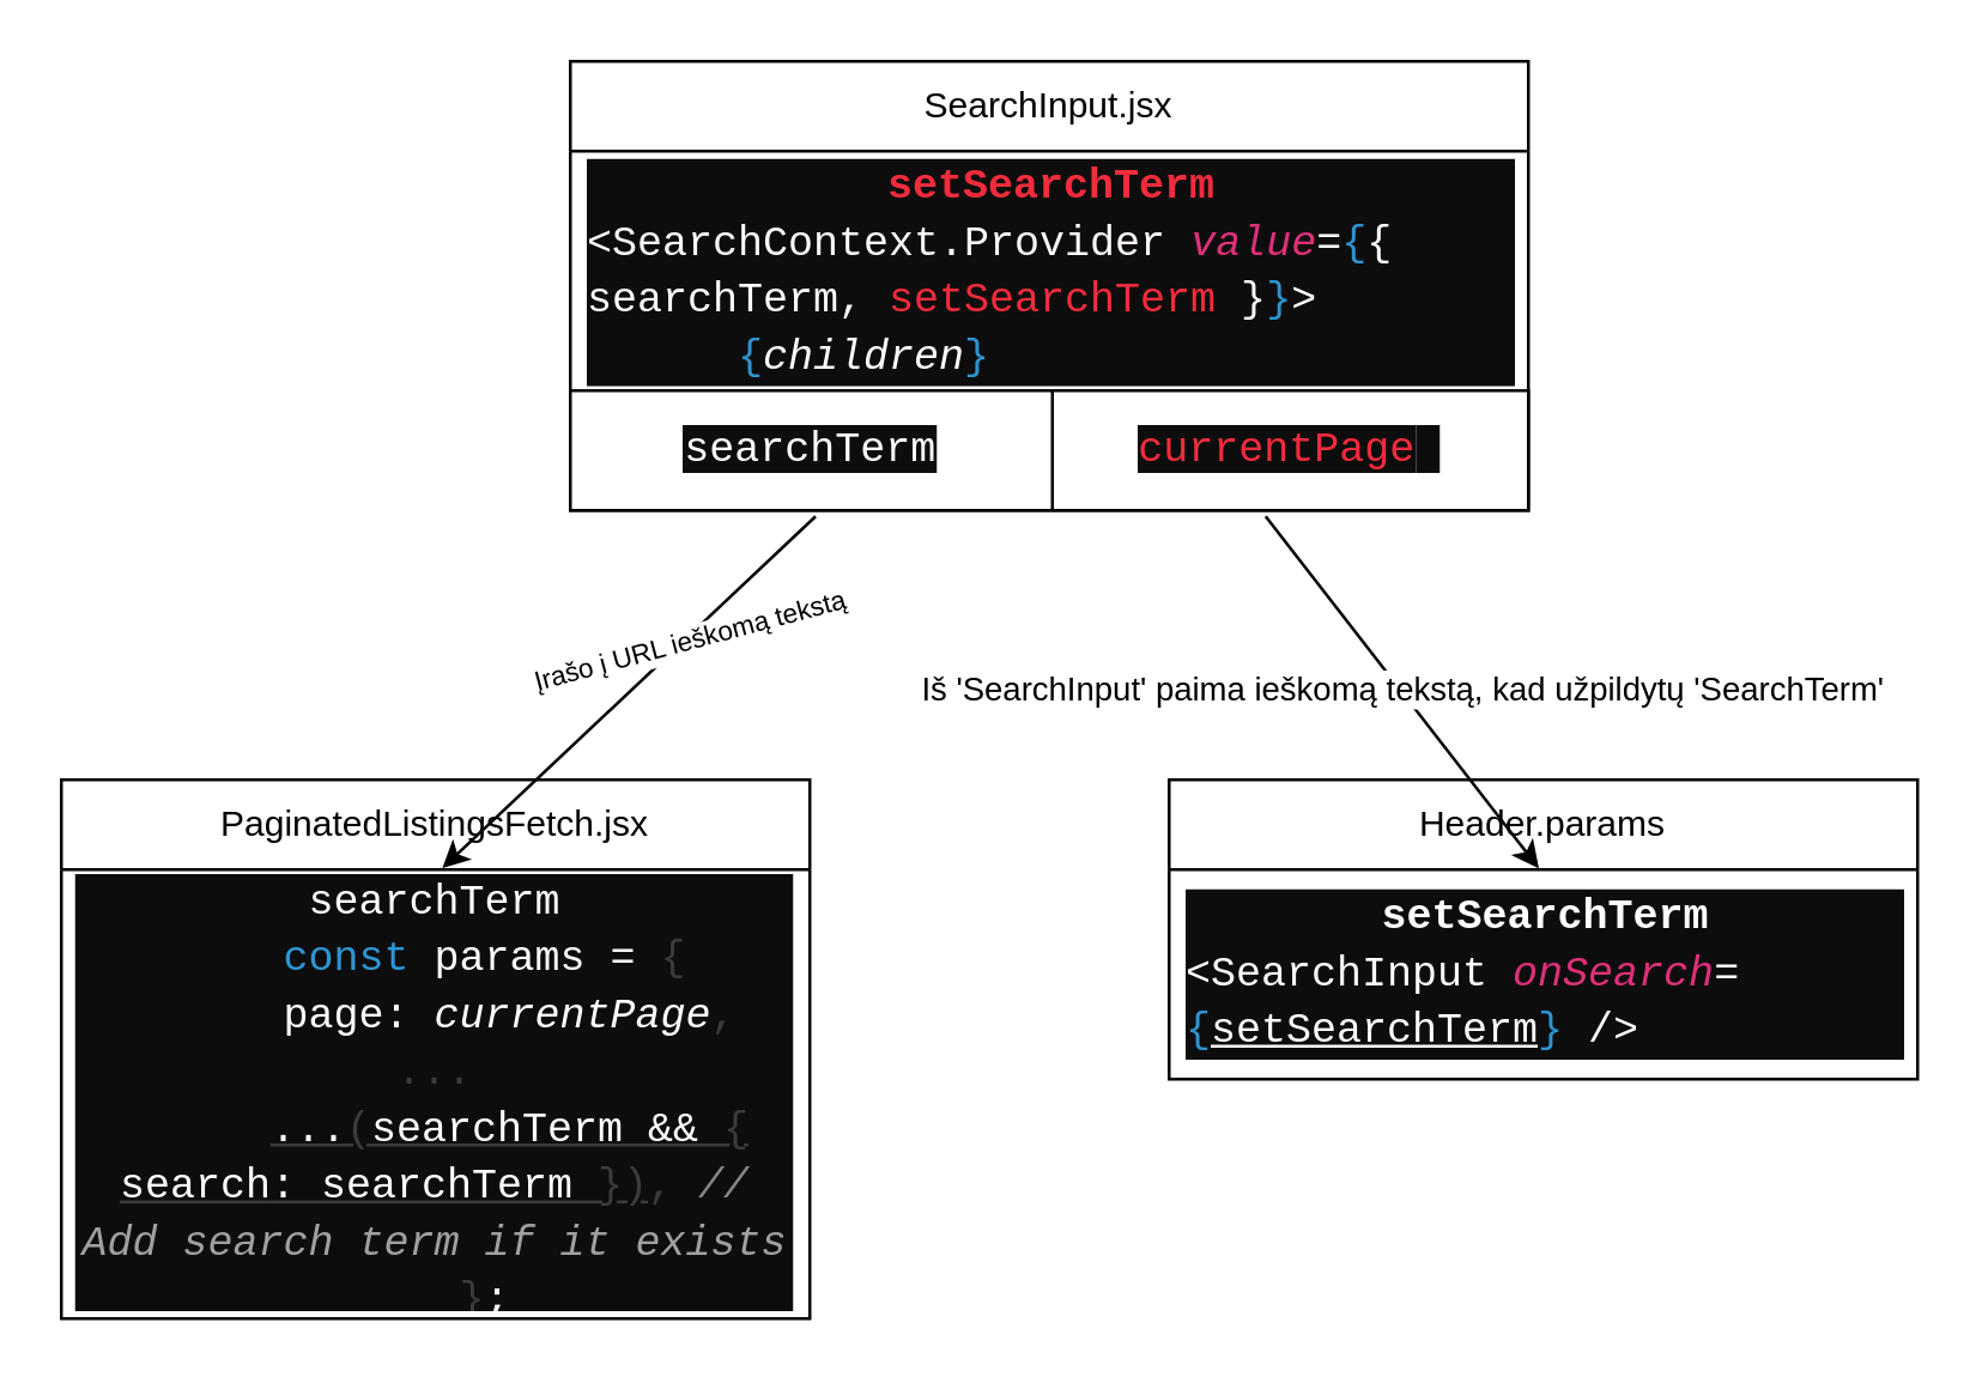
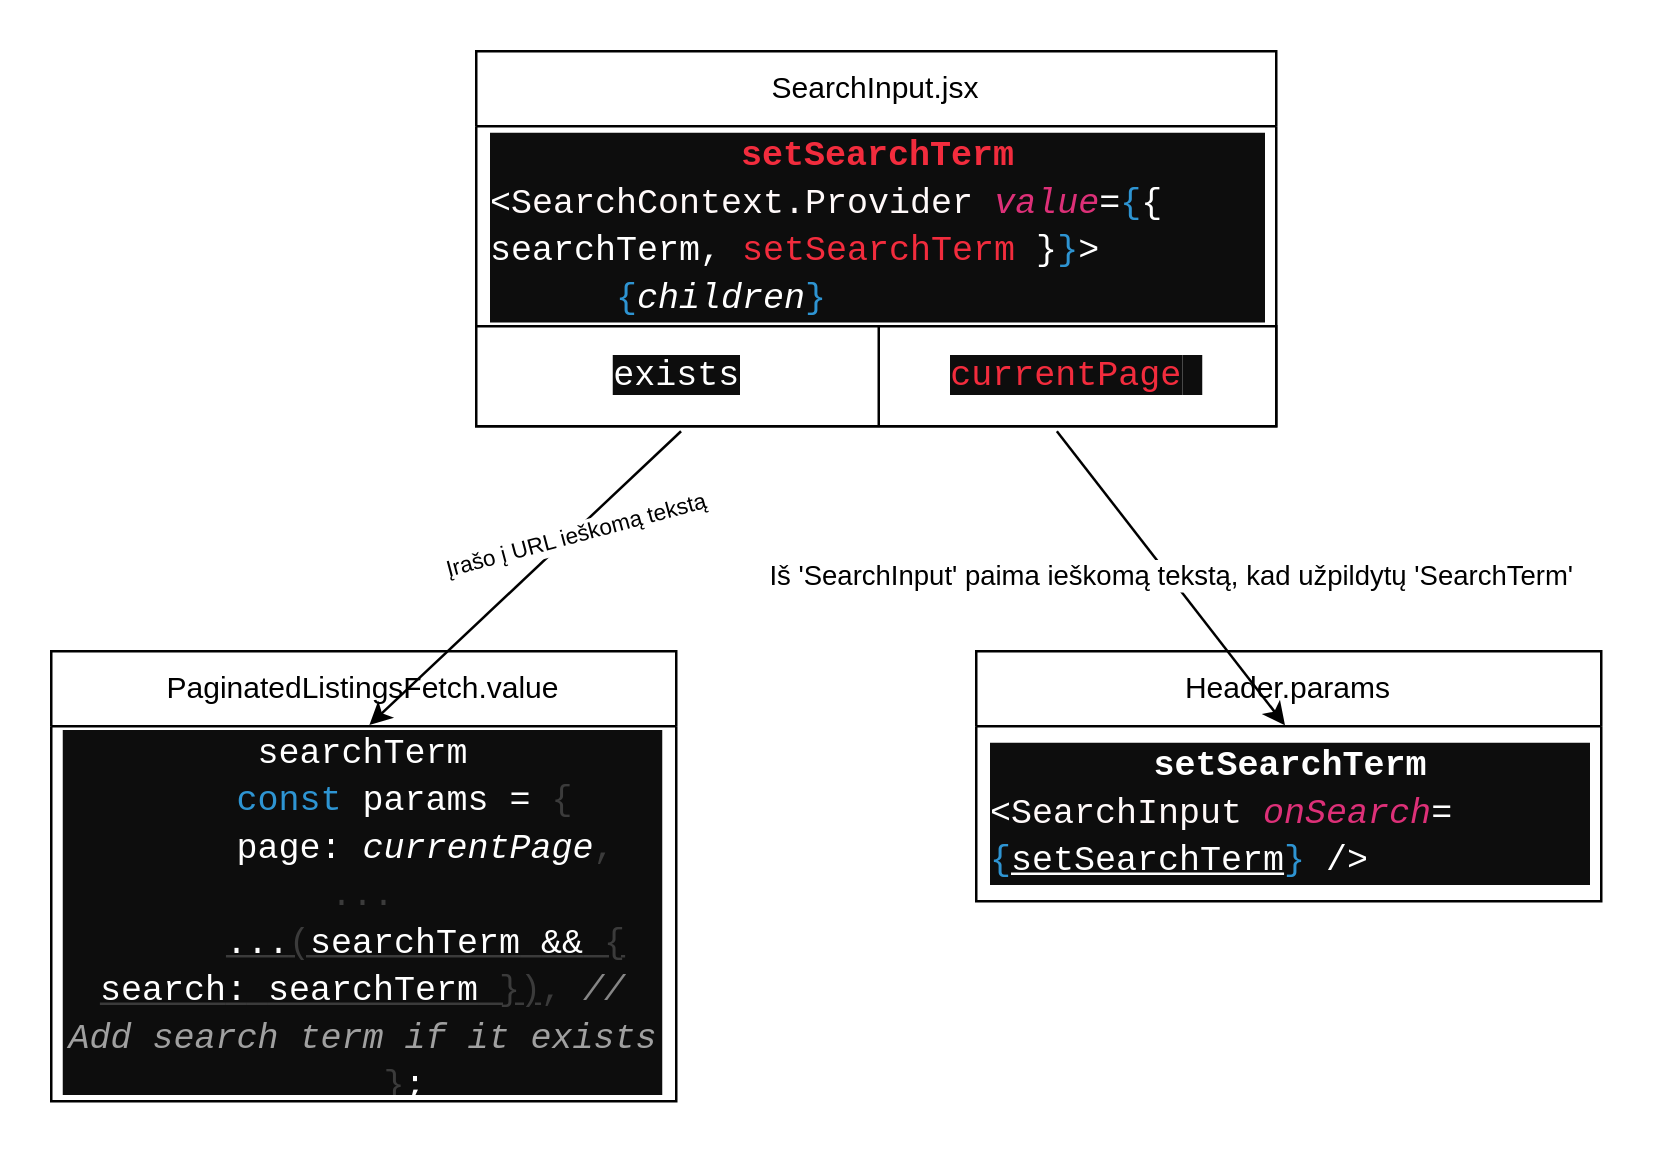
  <mxCell id="0" />
  <mxCell id="1" parent="0" />
  <mxCell id="2" value="SearchInput.jsx" style="swimlane;fontStyle=0;childLayout=stackLayout;horizontal=1;startSize=30;horizontalStack=0;resizeParent=1;resizeParentMax=0;resizeLast=0;collapsible=1;marginBottom=0;whiteSpace=wrap;html=1;" vertex="1" parent="1"><mxGeometry y="20" width="320" height="150" as="geometry" x="190" /></mxCell>
  <mxCell id="3" value="&lt;div style=&quot;text-align: center; color: rgb(59, 59, 59); background-color: rgb(13, 13, 13); font-family: Consolas, &amp;quot;Courier New&amp;quot;, monospace; font-size: 14px; line-height: 19px;&quot;&gt;&lt;span style=&quot;color: #f22c3d;&quot;&gt;&lt;b&gt;setSearchTerm&lt;/b&gt;&lt;/span&gt;&lt;/div&gt;&lt;div style=&quot;color: rgb(59, 59, 59); background-color: rgb(13, 13, 13); font-family: Consolas, &amp;quot;Courier New&amp;quot;, monospace; font-size: 14px; line-height: 19px;&quot;&gt;&lt;div style=&quot;line-height: 19px;&quot;&gt;&lt;div&gt;&lt;span style=&quot;color: #ffffff;&quot;&gt;&amp;lt;&lt;/span&gt;&lt;span style=&quot;color: #fff9f9;&quot;&gt;SearchContext.Provider&lt;/span&gt;&lt;span style=&quot;color: #ffffff;&quot;&gt; &lt;/span&gt;&lt;span style=&quot;color: #dd3078;font-style: italic;&quot;&gt;value&lt;/span&gt;&lt;span style=&quot;color: #ffffff;&quot;&gt;=&lt;/span&gt;&lt;span style=&quot;color: #2e94d2;&quot;&gt;{&lt;/span&gt;&lt;span style=&quot;color: #ffffff;&quot;&gt;{ &lt;/span&gt;&lt;span style=&quot;color: #ffffff;&quot;&gt;searchTerm&lt;/span&gt;&lt;span style=&quot;color: #ffffff;&quot;&gt;, &lt;/span&gt;&lt;span style=&quot;color: #f22c3d;&quot;&gt;setSearchTerm&lt;/span&gt;&lt;span style=&quot;color: #ffffff;&quot;&gt; }&lt;/span&gt;&lt;span style=&quot;color: #2e94d2;&quot;&gt;}&lt;/span&gt;&lt;span style=&quot;color: #ffffff;&quot;&gt;&amp;gt;&lt;/span&gt;&lt;/div&gt;&lt;div&gt;&lt;span style=&quot;color: #ffffff;&quot;&gt;&amp;nbsp; &amp;nbsp; &amp;nbsp; &lt;/span&gt;&lt;span style=&quot;color: #2e94d2;&quot;&gt;{&lt;/span&gt;&lt;span style=&quot;color: #ffffff;font-style: italic;&quot;&gt;children&lt;/span&gt;&lt;span style=&quot;color: #2e94d2;&quot;&gt;}&lt;/span&gt;&lt;/div&gt;&lt;div&gt;&lt;span style=&quot;color: #ffffff;&quot;&gt;&amp;nbsp; &amp;nbsp; &amp;lt;/&lt;/span&gt;&lt;span style=&quot;color: #fff9f9;&quot;&gt;SearchContext.Provider&lt;/span&gt;&lt;span style=&quot;color: #ffffff;&quot;&gt;&amp;gt;&lt;/span&gt;&lt;/div&gt;&lt;/div&gt;&lt;/div&gt;" style="text;strokeColor=none;fillColor=none;align=left;verticalAlign=middle;spacingLeft=4;spacingRight=4;overflow=hidden;points=[[0,0.5],[1,0.5]];portConstraint=eastwest;rotatable=0;whiteSpace=wrap;html=1;" vertex="1" parent="2"><mxGeometry y="30" width="320" height="80" as="geometry" /></mxCell>
  <mxCell id="4" value="" style="shape=table;html=1;whiteSpace=wrap;startSize=0;container=1;collapsible=0;childLayout=tableLayout;" vertex="1" parent="2"><mxGeometry y="110" width="320" height="40" as="geometry" /></mxCell>
  <mxCell id="5" value="" style="shape=tableRow;horizontal=0;startSize=0;swimlaneHead=0;swimlaneBody=0;top=0;left=0;bottom=0;right=0;collapsible=0;dropTarget=0;fillColor=none;points=[[0,0.5],[1,0.5]];portConstraint=eastwest;" vertex="1" parent="4"><mxGeometry width="320" height="40" as="geometry" /></mxCell>
- <mxCell id="6" value="&lt;span style=&quot;color: rgb(255, 255, 255); font-family: Consolas, &amp;quot;Courier New&amp;quot;, monospace; font-size: 14px; text-align: left; background-color: rgb(13, 13, 13);&quot;&gt;searchTerm&lt;/span&gt;" style="shape=partialRectangle;html=1;whiteSpace=wrap;connectable=0;fillColor=none;top=0;left=0;bottom=0;right=0;overflow=hidden;" vertex="1" parent="5"><mxGeometry width="161" height="40" as="geometry"><mxRectangle width="161" height="40" as="alternateBounds" /></mxGeometry></mxCell>
+ <mxCell id="6" value="&lt;span style=&quot;color: rgb(255, 255, 255); font-family: Consolas, &amp;quot;Courier New&amp;quot;, monospace; font-size: 14px; text-align: left; background-color: rgb(13, 13, 13);&quot;&gt;exists&lt;/span&gt;" style="shape=partialRectangle;html=1;whiteSpace=wrap;connectable=0;fillColor=none;top=0;left=0;bottom=0;right=0;overflow=hidden;" vertex="1" parent="5"><mxGeometry width="161" height="40" as="geometry"><mxRectangle width="161" height="40" as="alternateBounds" /></mxGeometry></mxCell>
  <mxCell id="7" value="&lt;span style=&quot;border-color: rgb(0, 0, 0); font-family: Consolas, &amp;quot;Courier New&amp;quot;, monospace; font-size: 14px; font-style: normal; font-variant-ligatures: normal; font-variant-caps: normal; font-weight: 400; letter-spacing: normal; orphans: 2; text-align: left; text-indent: 0px; text-transform: none; widows: 2; word-spacing: 0px; -webkit-text-stroke-width: 0px; background-color: rgb(13, 13, 13); text-decoration-thickness: initial; text-decoration-style: initial; text-decoration-color: initial; color: rgb(242, 44, 61);&quot;&gt;currentPage&lt;/span&gt;&lt;span style=&quot;border-color: rgb(0, 0, 0); font-family: Consolas, &amp;quot;Courier New&amp;quot;, monospace; font-size: 14px; font-style: normal; font-variant-ligatures: normal; font-variant-caps: normal; font-weight: 400; letter-spacing: normal; orphans: 2; text-align: left; text-indent: 0px; text-transform: none; widows: 2; word-spacing: 0px; -webkit-text-stroke-width: 0px; background-color: rgb(13, 13, 13); text-decoration-thickness: initial; text-decoration-style: initial; text-decoration-color: initial; color: rgb(255, 255, 255);&quot;&gt;&lt;span&gt;&amp;nbsp;&lt;/span&gt;&lt;/span&gt;&lt;br&gt;" style="shape=partialRectangle;html=1;whiteSpace=wrap;connectable=0;fillColor=none;top=0;left=0;bottom=0;right=0;overflow=hidden;verticalAlign=middle;" vertex="1" parent="5"><mxGeometry x="161" width="159" height="40" as="geometry"><mxRectangle width="159" height="40" as="alternateBounds" /></mxGeometry></mxCell>
  <mxCell id="8" value="Header.params" style="swimlane;fontStyle=0;childLayout=stackLayout;horizontal=1;startSize=30;horizontalStack=0;resizeParent=1;resizeParentMax=0;resizeLast=0;collapsible=1;marginBottom=0;whiteSpace=wrap;html=1;" vertex="1" parent="1"><mxGeometry x="390" y="260" width="250" height="100" as="geometry" /></mxCell>
  <mxCell id="9" value="&lt;div style=&quot;text-align: center; color: rgb(59, 59, 59); background-color: rgb(13, 13, 13); font-family: Consolas, &amp;quot;Courier New&amp;quot;, monospace; font-size: 14px; line-height: 19px;&quot;&gt;&lt;span style=&quot;color: rgb(255, 255, 255);&quot;&gt;&lt;b&gt;setSearchTerm&lt;/b&gt;&lt;/span&gt;&lt;span style=&quot;color: #ffffff;&quot;&gt;&lt;br&gt;&lt;/span&gt;&lt;/div&gt;&lt;div style=&quot;color: rgb(59, 59, 59); background-color: rgb(13, 13, 13); font-family: Consolas, &amp;quot;Courier New&amp;quot;, monospace; font-size: 14px; line-height: 19px;&quot;&gt;&lt;span style=&quot;color: #ffffff;&quot;&gt;&amp;lt;&lt;/span&gt;&lt;span style=&quot;color: #fff9f9;&quot;&gt;SearchInput&lt;/span&gt;&lt;span style=&quot;color: #ffffff;&quot;&gt; &lt;/span&gt;&lt;span style=&quot;color: #dd3078;font-style: italic;&quot;&gt;onSearch&lt;/span&gt;&lt;span style=&quot;color: #ffffff;&quot;&gt;=&lt;/span&gt;&lt;span style=&quot;color: #2e94d2;&quot;&gt;{&lt;/span&gt;&lt;span style=&quot;color: #ffffff;&quot;&gt;&lt;u&gt;setSearchTerm&lt;/u&gt;&lt;/span&gt;&lt;span style=&quot;color: #2e94d2;&quot;&gt;}&lt;/span&gt;&lt;span style=&quot;color: #ffffff;&quot;&gt; &lt;/span&gt;&lt;span style=&quot;color: #ffffff;&quot;&gt;/&amp;gt;&lt;/span&gt;&lt;/div&gt;" style="text;strokeColor=none;fillColor=none;align=left;verticalAlign=middle;spacingLeft=4;spacingRight=4;overflow=hidden;points=[[0,0.5],[1,0.5]];portConstraint=eastwest;rotatable=0;whiteSpace=wrap;html=1;" vertex="1" parent="8"><mxGeometry y="30" width="250" height="70" as="geometry" /></mxCell>
  <mxCell id="10" value="Iš 'SearchInput' paima ieškomą tekstą, kad užpildytų 'SearchTerm'" style="endArrow=classic;html=1;exitX=0.732;exitY=1.05;exitDx=0;exitDy=0;exitPerimeter=0;entryX=0.502;entryY=-0.006;entryDx=0;entryDy=0;entryPerimeter=0;" edge="1" parent="1"><mxGeometry x="-0.006" y="1" width="50" height="50" relative="1" as="geometry"><mxPoint x="422.24" y="172" as="sourcePoint" /><mxPoint x="513.5" y="289.58" as="targetPoint" /><mxPoint as="offset" /></mxGeometry></mxCell>
- <mxCell id="11" value="PaginatedListingsFetch.jsx" style="swimlane;fontStyle=0;childLayout=stackLayout;horizontal=1;startSize=30;horizontalStack=0;resizeParent=1;resizeParentMax=0;resizeLast=0;collapsible=1;marginBottom=0;whiteSpace=wrap;html=1;" vertex="1" parent="1"><mxGeometry x="20" y="260" width="250" height="180" as="geometry" /></mxCell>
+ <mxCell id="11" value="PaginatedListingsFetch.value" style="swimlane;fontStyle=0;childLayout=stackLayout;horizontal=1;startSize=30;horizontalStack=0;resizeParent=1;resizeParentMax=0;resizeLast=0;collapsible=1;marginBottom=0;whiteSpace=wrap;html=1;" vertex="1" parent="1"><mxGeometry x="20" y="260" width="250" height="180" as="geometry" /></mxCell>
  <mxCell id="12" value="&lt;div style=&quot;color: rgb(59, 59, 59); background-color: rgb(13, 13, 13); font-family: Consolas, &amp;quot;Courier New&amp;quot;, monospace; font-size: 14px; line-height: 19px;&quot;&gt;&lt;div style=&quot;line-height: 19px;&quot;&gt;&lt;span style=&quot;color: #ffffff;&quot;&gt;searchTerm&lt;/span&gt;&lt;/div&gt;&lt;div style=&quot;line-height: 19px;&quot;&gt;&lt;div style=&quot;line-height: 19px;&quot;&gt;&lt;div&gt;&amp;nbsp; &amp;nbsp; &lt;span style=&quot;color: #2e95d3;&quot;&gt;const&lt;/span&gt; &lt;span style=&quot;color: #ffffff;&quot;&gt;params&lt;/span&gt; &lt;span style=&quot;color: #ffffff;&quot;&gt;=&lt;/span&gt; {&lt;/div&gt;&lt;div&gt;&amp;nbsp; &amp;nbsp; &amp;nbsp; &lt;span style=&quot;color: #ffffff;&quot;&gt;page&lt;/span&gt;&lt;span style=&quot;color: #ffffff;&quot;&gt;:&lt;/span&gt; &lt;span style=&quot;color: #ffffff;font-style: italic;&quot;&gt;currentPage&lt;/span&gt;,&lt;/div&gt;&lt;div&gt;...&lt;/div&gt;&lt;div&gt;&amp;nbsp; &amp;nbsp; &amp;nbsp; &lt;u&gt;&lt;span style=&quot;color: #ffffff;&quot;&gt;...&lt;/span&gt;(&lt;span style=&quot;color: #ffffff;&quot;&gt;searchTerm&lt;/span&gt; &lt;span style=&quot;color: #ffffff;&quot;&gt;&amp;amp;&amp;amp;&lt;/span&gt; { &lt;span style=&quot;color: #ffffff;&quot;&gt;search&lt;/span&gt;&lt;span style=&quot;color: #ffffff;&quot;&gt;:&lt;/span&gt; &lt;span style=&quot;color: #ffffff;&quot;&gt;searchTerm&lt;/span&gt; })&lt;/u&gt;, &lt;span style=&quot;color: #868686;font-style: italic;&quot;&gt;//&lt;/span&gt;&lt;span style=&quot;color: #a0a0a0;font-style: italic;&quot;&gt; Add search term if it exists&lt;/span&gt;&lt;/div&gt;&lt;div&gt;&amp;nbsp; &amp;nbsp; }&lt;span style=&quot;color: #ffffff;&quot;&gt;;&lt;/span&gt;&lt;/div&gt;&lt;/div&gt;&lt;/div&gt;&lt;/div&gt;" style="text;strokeColor=none;fillColor=none;align=center;verticalAlign=bottom;spacingLeft=4;spacingRight=4;overflow=hidden;points=[[0,0.5],[1,0.5]];portConstraint=eastwest;rotatable=0;whiteSpace=wrap;html=1;horizontal=1;" vertex="1" parent="11"><mxGeometry y="30" width="250" height="150" as="geometry" /></mxCell>
  <mxCell id="13" value="" style="endArrow=classic;html=1;fontSize=6;exitX=0.256;exitY=1.05;exitDx=0;exitDy=0;exitPerimeter=0;entryX=0.509;entryY=-0.003;entryDx=0;entryDy=0;entryPerimeter=0;" edge="1" parent="1" source="5" target="12"><mxGeometry width="50" height="50" relative="1" as="geometry"><mxPoint x="280" y="330" as="sourcePoint" /><mxPoint x="330" y="280" as="targetPoint" /></mxGeometry></mxCell>
  <mxCell id="14" value="Įrašo į URL ieškomą tekstą" style="edgeLabel;html=1;align=center;verticalAlign=middle;resizable=0;points=[];fontSize=9;rotation=-15;" vertex="1" connectable="0" parent="13"><mxGeometry x="-0.321" relative="1" as="geometry"><mxPoint y="2" as="offset" /></mxGeometry></mxCell>
